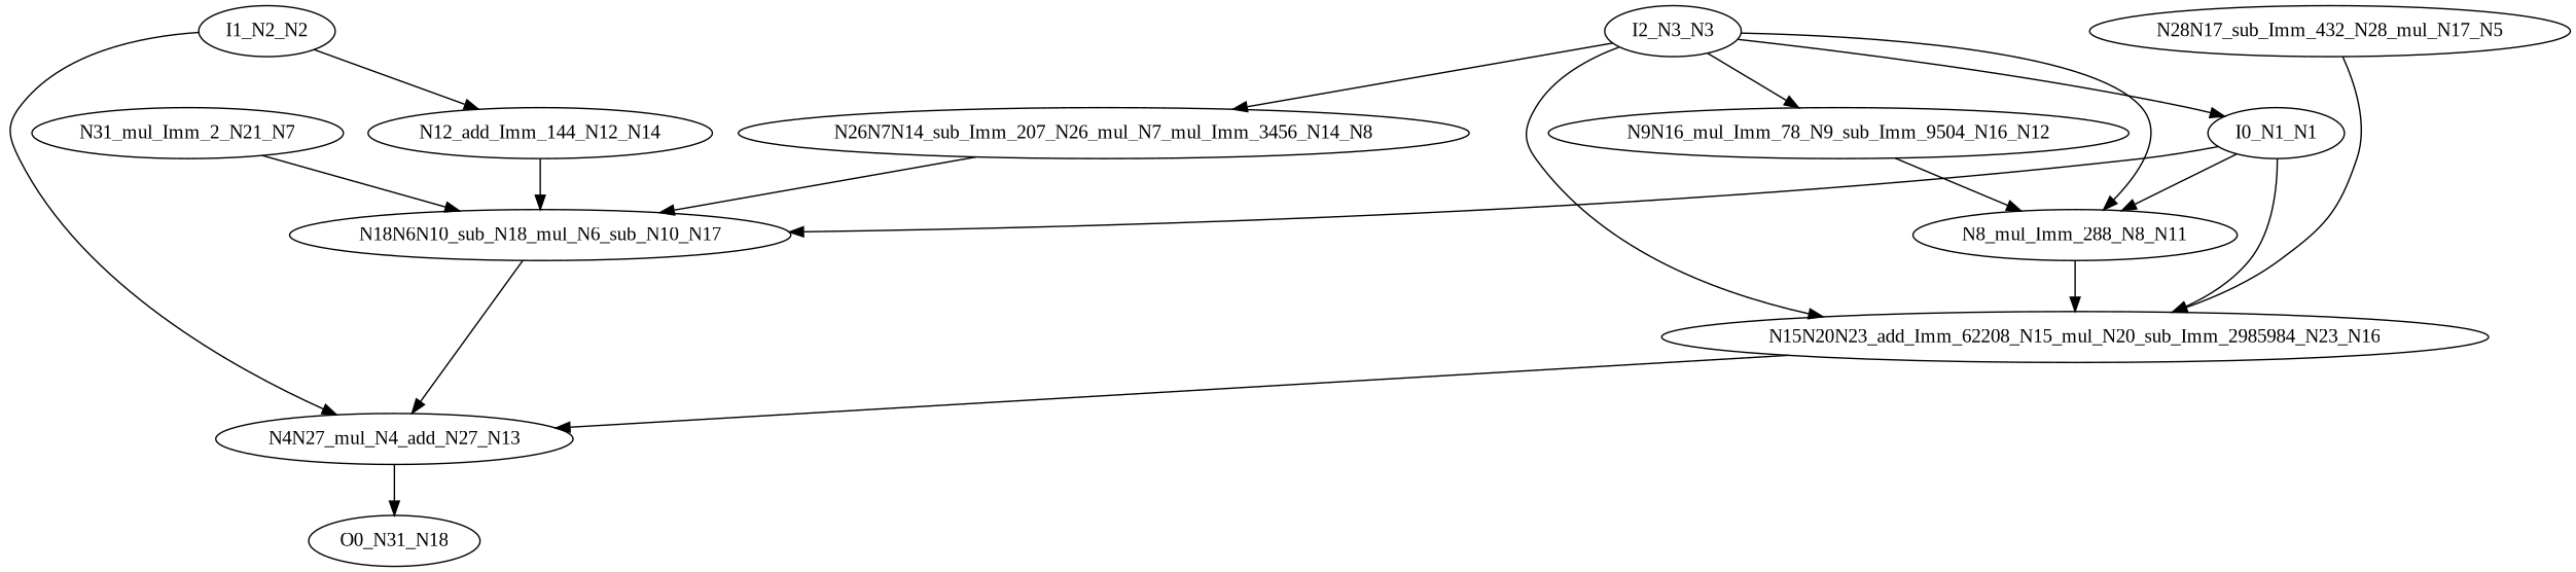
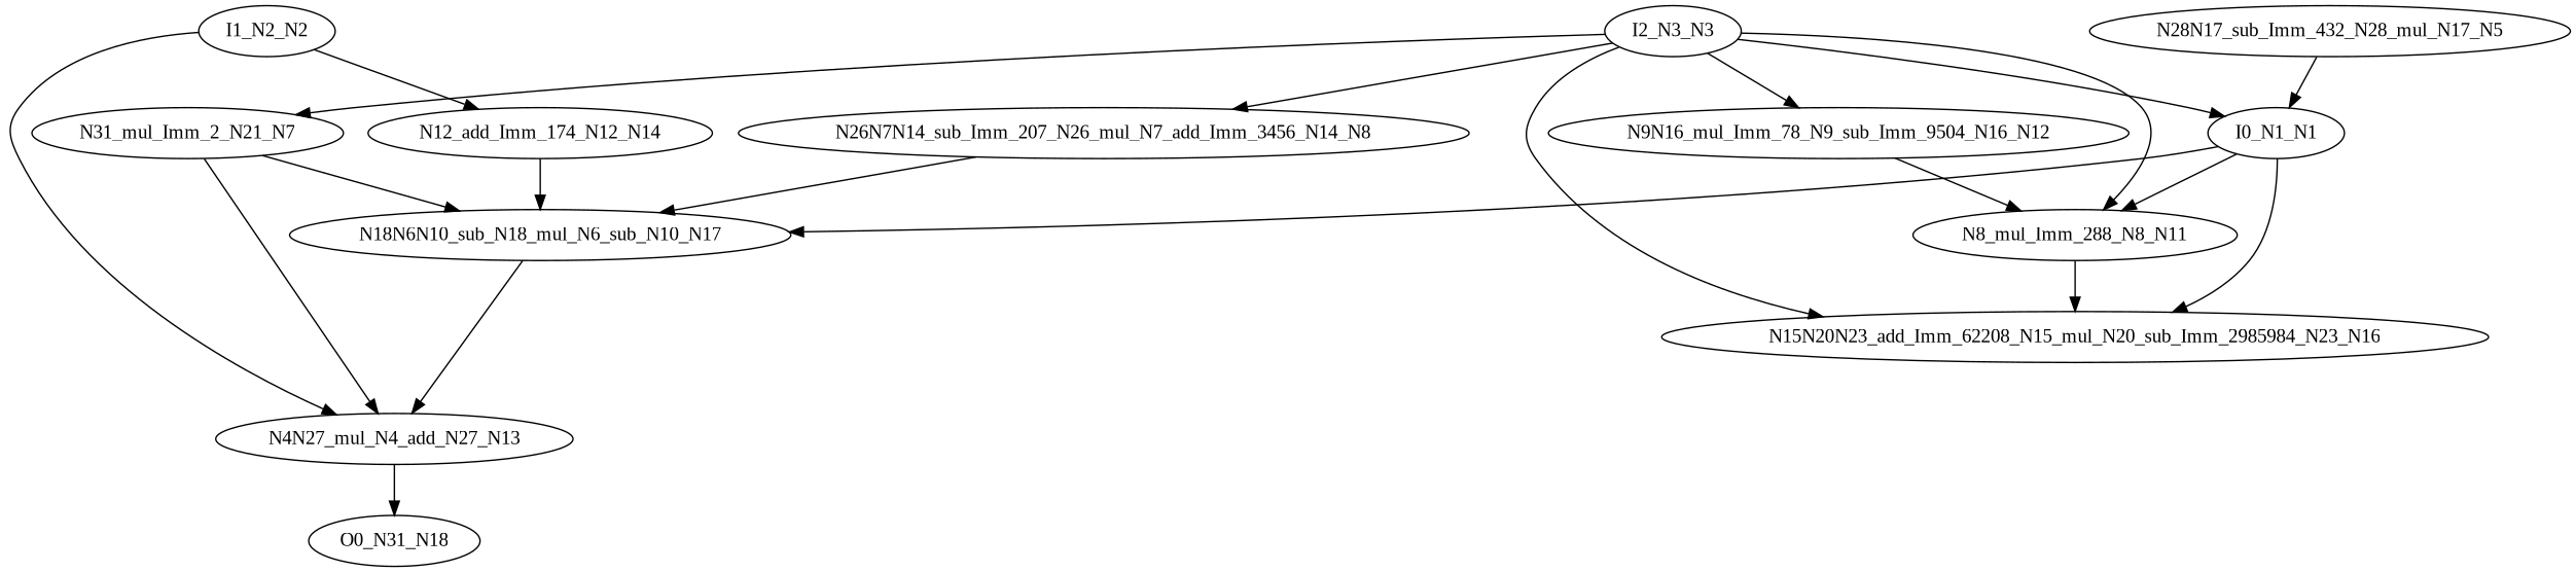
  digraph {
    fontname="Liberation Serif"
    node [color=black fontname="Liberation Serif" ntype=operation]
    edge [fontname="Liberation Serif"]
    n1 [label=N9N16_mul_Imm_78_N9_sub_Imm_9504_N16_N12]
    n2 [label=N8_mul_Imm_288_N8_N11]
    n3 [label=N15N20N23_add_Imm_62208_N15_mul_N20_sub_Imm_2985984_N23_N16]
    n4 [label=N4N27_mul_N4_add_N27_N13]
    n5 [label=O0_N31_N18 ntype=outvar]
    n6 [label=N18N6N10_sub_N18_mul_N6_sub_N10_N17]
-   n7 [label=N12_add_Imm_144_N12_N14]
-   n8 [label=N26N7N14_sub_Imm_207_N26_mul_N7_mul_Imm_3456_N14_N8]
+   n7 [label=N12_add_Imm_174_N12_N14]
+   n8 [label=N26N7N14_sub_Imm_207_N26_mul_N7_add_Imm_3456_N14_N8]
    n9 [label=I0_N1_N1 ntype=invar]
    n10 [label=I1_N2_N2 ntype=invar]
    n11 [label=I2_N3_N3 ntype=invar]
    n12 [label=N31_mul_Imm_2_N21_N7]
    n13 [label=N28N17_sub_Imm_432_N28_mul_N17_N5]
    n1 -> n2
    n2 -> n3
-   n3 -> n4
+   n12 -> n4
    n4 -> n5
    n6 -> n4
    n7 -> n6
    n8 -> n6
    n9 -> n2
    n9 -> n3
    n9 -> n6
    n10 -> n4
    n10 -> n7
    n11 -> n1
    n11 -> n2
    n11 -> n3
    n11 -> n8
    n11 -> n9
+   n11 -> n12
    n12 -> n6
-   n13 -> n3
+   n13 -> n9
  }
